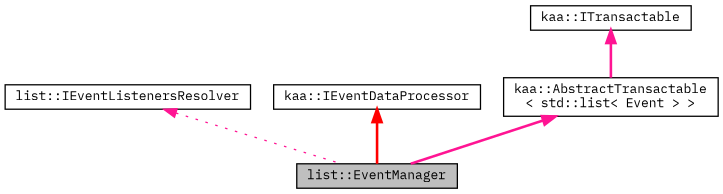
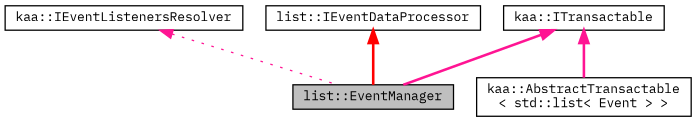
  digraph {
    fontname="IBM Plex Mono"
    rankdir=TB
    node [color=black fontname="IBM Plex Mono" fontsize=10 shape=record]
    edge [color=deeppink dir=back fontname="IBM Plex Mono" fontsize=10 labelfontname=FreeSans labelfontsize=10 style=bold]
    n1 [fillcolor=grey75 fontcolor=black height=0.2 label="list::EventManager" style=filled width=0.4]
-   n2 [height=0.2 label="list::IEventListenersResolver" width=0.4]
-   n3 [height=0.2 label="kaa::IEventDataProcessor" width=0.4]
+   n2 [height=0.2 label="kaa::IEventListenersResolver" width=0.4]
+   n3 [height=0.2 label="list::IEventDataProcessor" width=0.4]
    n4 [height=0.2 label="kaa::AbstractTransactable\l\< std::list\< Event \> \>" width=0.4]
    n5 [height=0.2 label="kaa::ITransactable" width=0.4]
    n2 -> n1 [style=dotted]
    n3 -> n1 [color=red]
-   n4 -> n1
+   n5 -> n1
    n5 -> n4
  }
